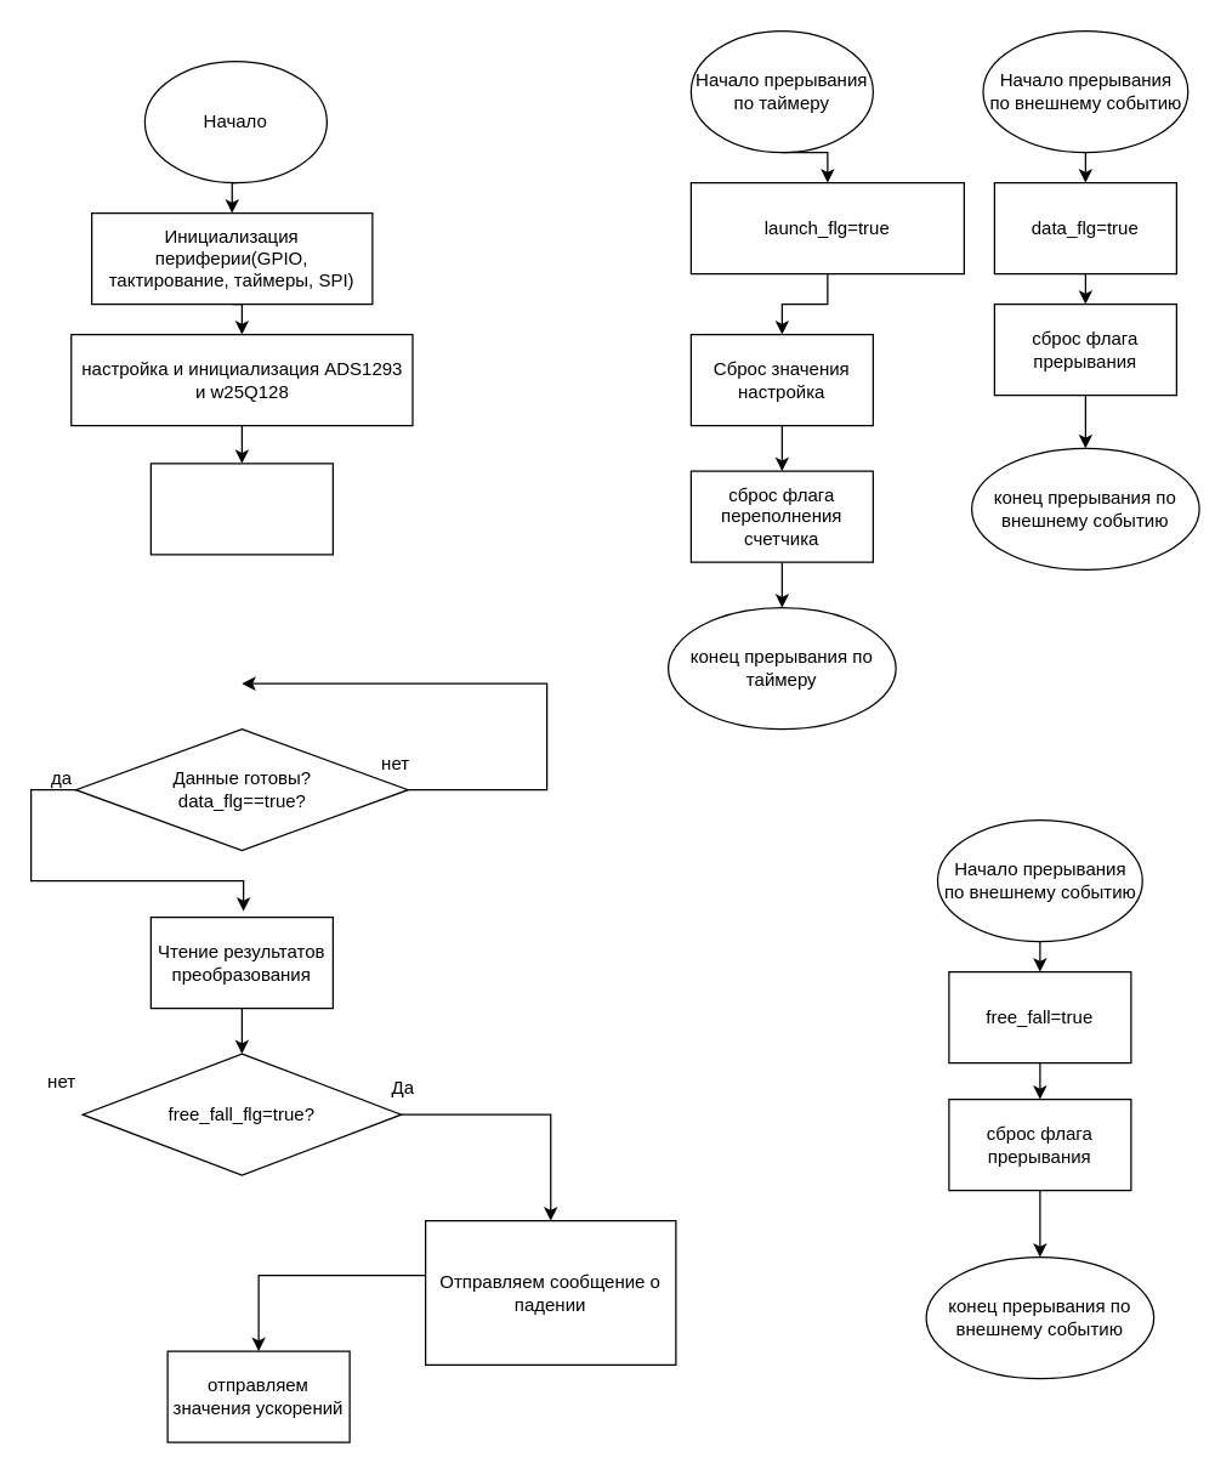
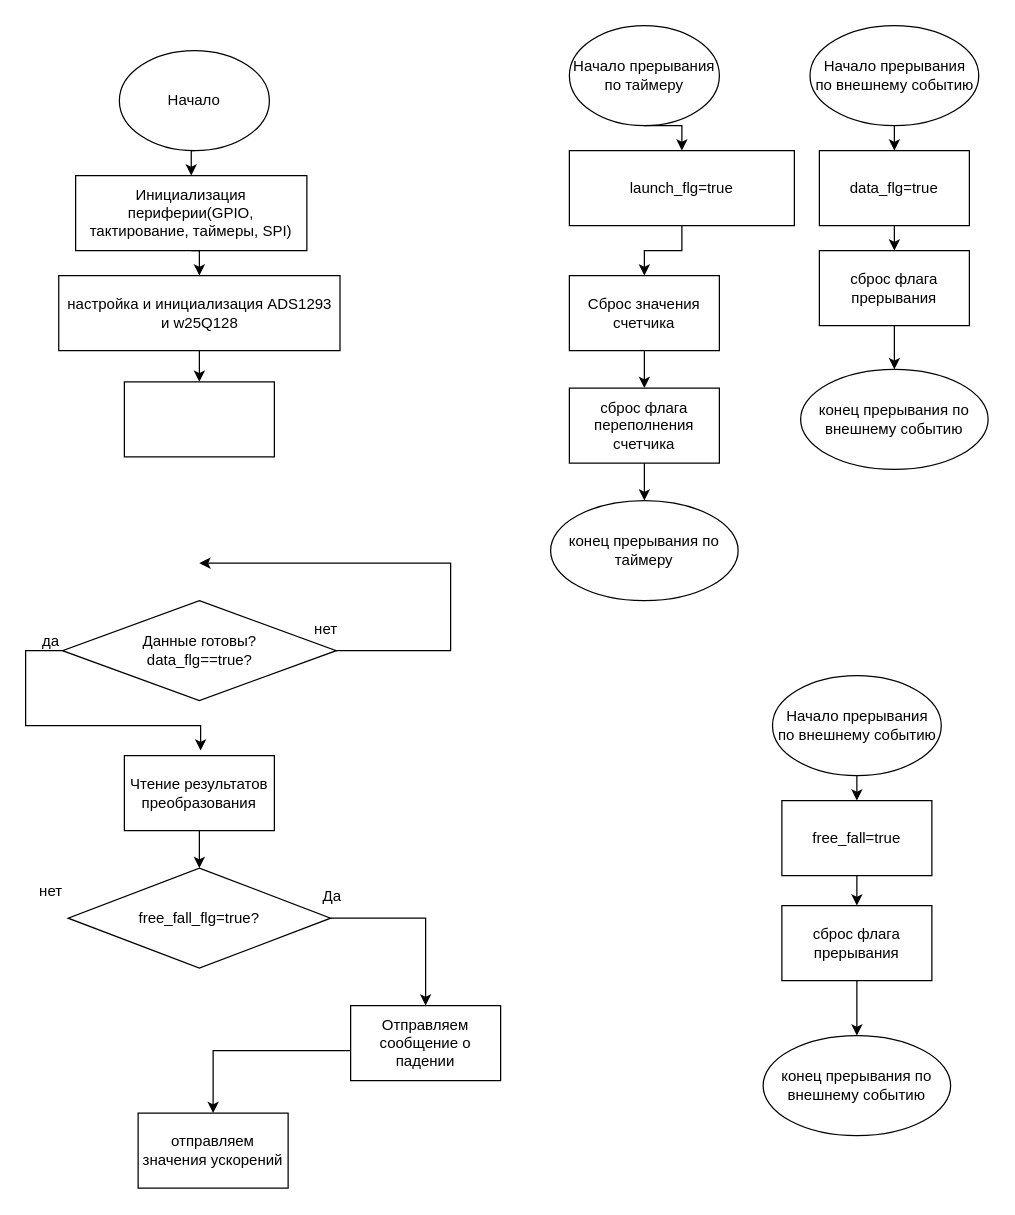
  <mxCell id="0" />
  <mxCell id="1" parent="0" />
  <mxCell id="2" style="edgeStyle=orthogonalEdgeStyle;rounded=0;orthogonalLoop=1;jettySize=auto;html=1;exitX=0.5;exitY=1;exitDx=0;exitDy=0;entryX=0.5;entryY=0;entryDx=0;entryDy=0;" parent="1" source="3" target="5" edge="1"><mxGeometry relative="1" as="geometry" /></mxCell>
  <mxCell id="3" value="Начало" style="ellipse;whiteSpace=wrap;html=1;" parent="1" vertex="1"><mxGeometry x="95" y="40" width="120" height="80" as="geometry" /></mxCell>
  <mxCell id="4" style="edgeStyle=orthogonalEdgeStyle;rounded=0;orthogonalLoop=1;jettySize=auto;html=1;exitX=0.5;exitY=1;exitDx=0;exitDy=0;entryX=0.5;entryY=0;entryDx=0;entryDy=0;" parent="1" source="5" target="7" edge="1"><mxGeometry relative="1" as="geometry" /></mxCell>
  <mxCell id="5" value="Инициализация периферии(GPIO, тактирование, таймеры, SPI)" style="rounded=0;whiteSpace=wrap;html=1;" parent="1" vertex="1"><mxGeometry x="60" y="140" width="185" height="60" as="geometry" /></mxCell>
  <mxCell id="6" value="" style="edgeStyle=orthogonalEdgeStyle;rounded=0;orthogonalLoop=1;jettySize=auto;html=1;" edge="1" parent="1" source="7" target="45"><mxGeometry relative="1" as="geometry" /></mxCell>
  <mxCell id="7" value="настройка и инициализация ADS1293 &lt;br&gt;и w25Q128" style="rounded=0;whiteSpace=wrap;html=1;" parent="1" vertex="1"><mxGeometry x="46.5" y="220" width="225" height="60" as="geometry" /></mxCell>
  <mxCell id="8" style="edgeStyle=orthogonalEdgeStyle;rounded=0;orthogonalLoop=1;jettySize=auto;html=1;exitX=0.5;exitY=1;exitDx=0;exitDy=0;entryX=0.5;entryY=0;entryDx=0;entryDy=0;" parent="1" source="9" target="11" edge="1"><mxGeometry relative="1" as="geometry" /></mxCell>
  <mxCell id="9" value="Начало прерывания&lt;br&gt;по таймеру" style="ellipse;whiteSpace=wrap;html=1;" parent="1" vertex="1"><mxGeometry x="455" width="120" height="80" as="geometry" y="20" /></mxCell>
  <mxCell id="10" style="edgeStyle=orthogonalEdgeStyle;rounded=0;orthogonalLoop=1;jettySize=auto;html=1;exitX=0.5;exitY=1;exitDx=0;exitDy=0;entryX=0.5;entryY=0;entryDx=0;entryDy=0;" parent="1" source="11" target="13" edge="1"><mxGeometry relative="1" as="geometry"><mxPoint x="515" y="200" as="targetPoint" /></mxGeometry></mxCell>
  <mxCell id="11" value="launch_flg=true" style="rounded=0;whiteSpace=wrap;html=1;" parent="1" vertex="1"><mxGeometry x="455" y="120" width="180" height="60" as="geometry" /></mxCell>
  <mxCell id="12" value="" style="edgeStyle=orthogonalEdgeStyle;rounded=0;orthogonalLoop=1;jettySize=auto;html=1;" parent="1" source="13" target="15" edge="1"><mxGeometry relative="1" as="geometry" /></mxCell>
- <mxCell id="13" value="Сброс значения настройка" style="whiteSpace=wrap;html=1;rounded=0;" parent="1" vertex="1"><mxGeometry x="455" y="220" width="120" height="60" as="geometry" /></mxCell>
+ <mxCell id="13" value="Сброс значения счетчика" style="whiteSpace=wrap;html=1;rounded=0;" parent="1" vertex="1"><mxGeometry x="455" y="220" width="120" height="60" as="geometry" /></mxCell>
  <mxCell id="14" value="" style="edgeStyle=orthogonalEdgeStyle;rounded=0;orthogonalLoop=1;jettySize=auto;html=1;" parent="1" source="15" target="16" edge="1"><mxGeometry relative="1" as="geometry" /></mxCell>
  <mxCell id="15" value="сброс флага переполнения счетчика" style="whiteSpace=wrap;html=1;rounded=0;" parent="1" vertex="1"><mxGeometry x="455" y="310" width="120" height="60" as="geometry" /></mxCell>
  <mxCell id="16" value="конец прерывания по таймеру" style="ellipse;whiteSpace=wrap;html=1;rounded=0;" parent="1" vertex="1"><mxGeometry x="440" y="400" width="150" height="80" as="geometry" /></mxCell>
  <mxCell id="17" style="edgeStyle=orthogonalEdgeStyle;rounded=0;orthogonalLoop=1;jettySize=auto;html=1;exitX=0.5;exitY=1;exitDx=0;exitDy=0;entryX=0.5;entryY=0;entryDx=0;entryDy=0;" parent="1" source="18" target="20" edge="1"><mxGeometry relative="1" as="geometry" /></mxCell>
  <mxCell id="18" value="Начало прерывания&lt;br&gt;по внешнему событию" style="ellipse;whiteSpace=wrap;html=1;" parent="1" vertex="1"><mxGeometry x="647.5" width="135" height="80" as="geometry" y="20" /></mxCell>
  <mxCell id="19" style="edgeStyle=orthogonalEdgeStyle;rounded=0;orthogonalLoop=1;jettySize=auto;html=1;exitX=0.5;exitY=1;exitDx=0;exitDy=0;entryX=0.5;entryY=0;entryDx=0;entryDy=0;" parent="1" source="44" target="21" edge="1"><mxGeometry relative="1" as="geometry"><mxPoint x="715" y="310" as="targetPoint" /></mxGeometry></mxCell>
  <mxCell id="20" value="data_flg=true" style="rounded=0;whiteSpace=wrap;html=1;" parent="1" vertex="1"><mxGeometry x="655" y="120" width="120" height="60" as="geometry" /></mxCell>
  <mxCell id="21" value="конец прерывания по внешнему событию" style="ellipse;whiteSpace=wrap;html=1;rounded=0;" parent="1" vertex="1"><mxGeometry x="640" y="295" width="150" height="80" as="geometry" /></mxCell>
  <mxCell id="22" style="edgeStyle=orthogonalEdgeStyle;rounded=0;orthogonalLoop=1;jettySize=auto;html=1;exitX=0.5;exitY=1;exitDx=0;exitDy=0;entryX=0.5;entryY=0;entryDx=0;entryDy=0;" parent="1" source="23" target="25" edge="1"><mxGeometry relative="1" as="geometry" /></mxCell>
  <mxCell id="23" value="Чтение результатов преобразования" style="whiteSpace=wrap;html=1;" parent="1" vertex="1"><mxGeometry x="99" y="604" width="120" height="60" as="geometry" /></mxCell>
  <mxCell id="24" value="" style="edgeStyle=orthogonalEdgeStyle;rounded=0;orthogonalLoop=1;jettySize=auto;html=1;" parent="1" source="25" target="29" edge="1"><mxGeometry relative="1" as="geometry" /></mxCell>
  <mxCell id="25" value="free_fall_flg=true?" style="rhombus;whiteSpace=wrap;html=1;" parent="1" vertex="1"><mxGeometry x="54" y="694" width="210" height="80" as="geometry" /></mxCell>
  <mxCell id="26" value="нет" style="text;html=1;align=center;verticalAlign=middle;resizable=0;points=[];autosize=1;strokeColor=none;fillColor=none;" parent="1" vertex="1"><mxGeometry x="20" y="698" width="40" height="30" as="geometry" /></mxCell>
  <mxCell id="27" value="Да" style="text;html=1;align=center;verticalAlign=middle;resizable=0;points=[];autosize=1;strokeColor=none;fillColor=none;" parent="1" vertex="1"><mxGeometry x="245" y="702" width="40" height="30" as="geometry" /></mxCell>
  <mxCell id="28" value="" style="edgeStyle=orthogonalEdgeStyle;rounded=0;orthogonalLoop=1;jettySize=auto;html=1;" parent="1" source="29" target="35" edge="1"><mxGeometry relative="1" as="geometry"><Array as="points"><mxPoint x="170" y="840" /></Array></mxGeometry></mxCell>
- <mxCell id="29" value="Отправляем сообщение о падении" style="whiteSpace=wrap;html=1;" parent="1" vertex="1"><mxGeometry x="280" y="804" width="165" height="95" as="geometry" /></mxCell>
+ <mxCell id="29" value="Отправляем сообщение о падении" style="whiteSpace=wrap;html=1;" parent="1" vertex="1"><mxGeometry x="280" y="804" width="120" height="60" as="geometry" /></mxCell>
  <mxCell id="30" style="edgeStyle=orthogonalEdgeStyle;rounded=0;orthogonalLoop=1;jettySize=auto;html=1;exitX=0;exitY=0.5;exitDx=0;exitDy=0;" parent="1" source="32" edge="1"><mxGeometry relative="1" as="geometry"><mxPoint x="160" y="600" as="targetPoint" /><Array as="points"><mxPoint x="20" y="520" /><mxPoint x="20" y="580" /><mxPoint x="160" y="580" /></Array></mxGeometry></mxCell>
  <mxCell id="31" style="edgeStyle=orthogonalEdgeStyle;rounded=0;orthogonalLoop=1;jettySize=auto;html=1;" parent="1" source="32" edge="1"><mxGeometry relative="1" as="geometry"><mxPoint x="159" y="450" as="targetPoint" /><Array as="points"><mxPoint x="360" y="520" /><mxPoint x="360" y="450" /></Array></mxGeometry></mxCell>
  <mxCell id="32" value="Данные готовы?&lt;br style=&quot;border-color: var(--border-color);&quot;&gt;data_flg==true?" style="rhombus;whiteSpace=wrap;html=1;" parent="1" vertex="1"><mxGeometry x="49.5" y="480" width="219" height="80" as="geometry" /></mxCell>
  <mxCell id="33" value="да" style="text;html=1;align=center;verticalAlign=middle;resizable=0;points=[];autosize=1;strokeColor=none;fillColor=none;" parent="1" vertex="1"><mxGeometry x="20" y="498" width="40" height="30" as="geometry" /></mxCell>
  <mxCell id="34" value="нет" style="text;html=1;align=center;verticalAlign=middle;resizable=0;points=[];autosize=1;strokeColor=none;fillColor=none;" parent="1" vertex="1"><mxGeometry x="240" y="488" width="40" height="30" as="geometry" /></mxCell>
  <mxCell id="35" value="отправляем значения ускорений" style="whiteSpace=wrap;html=1;" parent="1" vertex="1"><mxGeometry x="110" y="890" width="120" height="60" as="geometry" /></mxCell>
  <mxCell id="36" style="edgeStyle=orthogonalEdgeStyle;rounded=0;orthogonalLoop=1;jettySize=auto;html=1;exitX=0.5;exitY=1;exitDx=0;exitDy=0;entryX=0.5;entryY=0;entryDx=0;entryDy=0;" parent="1" source="37" target="39" edge="1"><mxGeometry relative="1" as="geometry" /></mxCell>
  <mxCell id="37" value="Начало прерывания&lt;br&gt;по внешнему событию" style="ellipse;whiteSpace=wrap;html=1;" parent="1" vertex="1"><mxGeometry x="617.5" y="540" width="135" height="80" as="geometry" /></mxCell>
  <mxCell id="38" style="edgeStyle=orthogonalEdgeStyle;rounded=0;orthogonalLoop=1;jettySize=auto;html=1;exitX=0.5;exitY=1;exitDx=0;exitDy=0;entryX=0.5;entryY=0;entryDx=0;entryDy=0;" parent="1" source="42" target="40" edge="1"><mxGeometry relative="1" as="geometry"><mxPoint x="685" y="830" as="targetPoint" /></mxGeometry></mxCell>
  <mxCell id="39" value="free_fall=true" style="rounded=0;whiteSpace=wrap;html=1;" parent="1" vertex="1"><mxGeometry x="625" y="640" width="120" height="60" as="geometry" /></mxCell>
  <mxCell id="40" value="конец прерывания по внешнему событию" style="ellipse;whiteSpace=wrap;html=1;rounded=0;" parent="1" vertex="1"><mxGeometry x="610" y="828" width="150" height="80" as="geometry" /></mxCell>
  <mxCell id="41" value="" style="edgeStyle=orthogonalEdgeStyle;rounded=0;orthogonalLoop=1;jettySize=auto;html=1;exitX=0.5;exitY=1;exitDx=0;exitDy=0;entryX=0.5;entryY=0;entryDx=0;entryDy=0;" parent="1" source="39" target="42" edge="1"><mxGeometry relative="1" as="geometry"><mxPoint x="685" y="776" as="targetPoint" /><mxPoint x="685" y="700" as="sourcePoint" /></mxGeometry></mxCell>
  <mxCell id="42" value="сброс флага прерывания" style="rounded=0;whiteSpace=wrap;html=1;" parent="1" vertex="1"><mxGeometry x="625" y="724" width="120" height="60" as="geometry" /></mxCell>
  <mxCell id="43" value="" style="edgeStyle=orthogonalEdgeStyle;rounded=0;orthogonalLoop=1;jettySize=auto;html=1;exitX=0.5;exitY=1;exitDx=0;exitDy=0;entryX=0.5;entryY=0;entryDx=0;entryDy=0;" parent="1" source="20" target="44" edge="1"><mxGeometry relative="1" as="geometry"><mxPoint x="715" y="295" as="targetPoint" /><mxPoint x="715" y="180" as="sourcePoint" /></mxGeometry></mxCell>
  <mxCell id="44" value="сброс флага прерывания" style="rounded=0;whiteSpace=wrap;html=1;" parent="1" vertex="1"><mxGeometry x="655" y="200" width="120" height="60" as="geometry" /></mxCell>
  <mxCell id="45" value="" style="whiteSpace=wrap;html=1;rounded=0;" vertex="1" parent="1"><mxGeometry x="99" y="305" width="120" height="60" as="geometry" /></mxCell>
